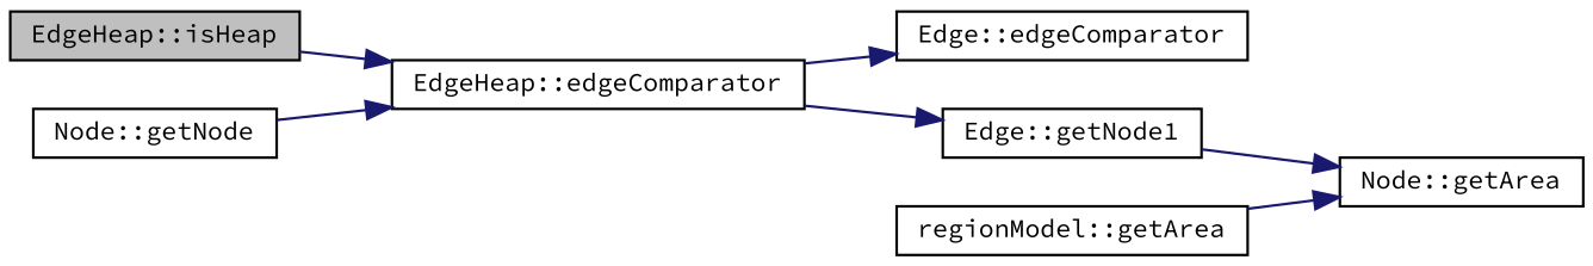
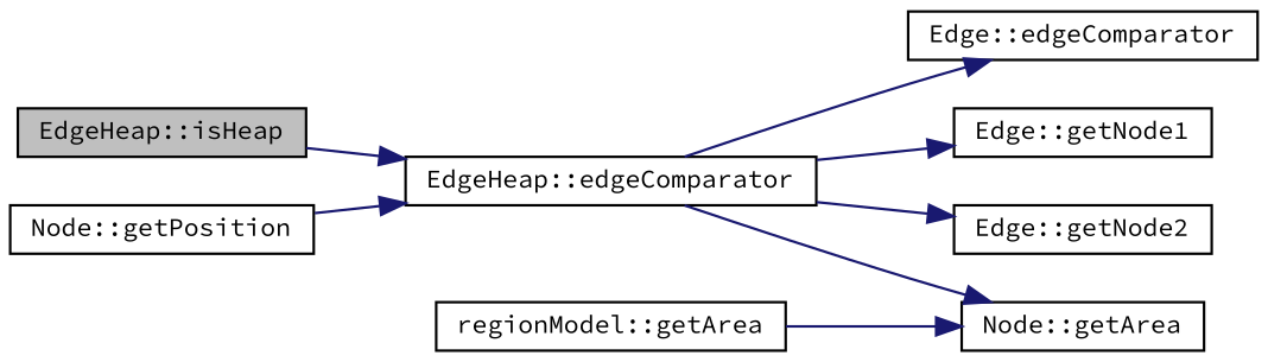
  digraph {
    fontname="Source Code Pro"
    rankdir=LR
    node [color=black fillcolor=white fontname="Source Code Pro" fontsize=10 shape=record style=filled]
    edge [color=midnightblue fontname="Source Code Pro" fontsize=10 labelfontname=Helvetica labelfontsize=10 style=solid]
    n1 [fillcolor=grey75 fontcolor=black height=0.2 label="EdgeHeap::isHeap" width=0.4]
    n2 [height=0.2 label="EdgeHeap::edgeComparator" width=0.4]
    n3 [height=0.2 label="Edge::edgeComparator" width=0.4]
    n4 [height=0.2 label="Edge::getNode1" width=0.4]
    n5 [height=0.2 label="Node::getArea" width=0.4]
-   n7 [height=0.2 label="Node::getNode" width=0.4]
+   n6 [height=0.2 label="Edge::getNode2" width=0.4]
+   n7 [height=0.2 label="Node::getPosition" width=0.4]
    n8 [height=0.2 label="regionModel::getArea" width=0.4]
    n1 -> n2
    n2 -> n3
    n2 -> n4
-   n4 -> n5
+   n2 -> n5
+   n2 -> n6
    n7 -> n2
    n8 -> n5
  }
